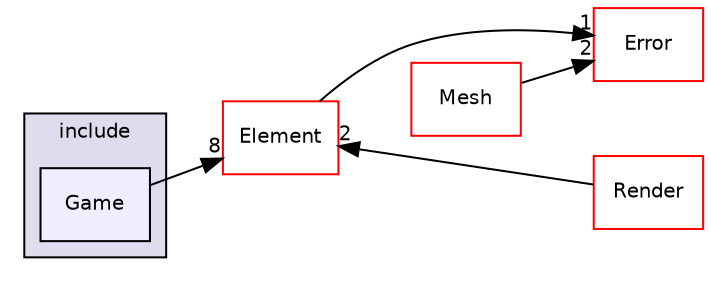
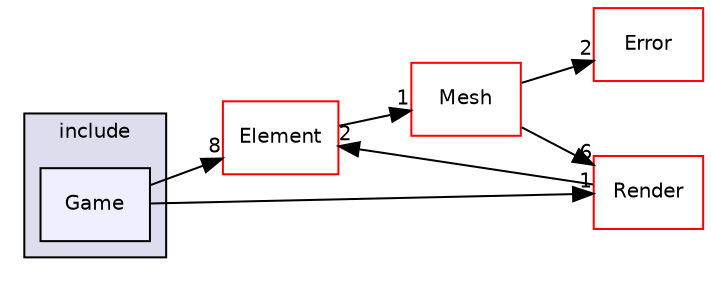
  digraph {
    compound=true
    rankdir=LR
    node [fillcolor=white fontname=Helvetica fontsize=10 shape=box style=filled color=red]
    edge [headlabel=1 labeldistance=1.5 labelfontname=Helvetica labelfontsize=10]
    n1 [fillcolor="#eeeeff" label=Game pencolor=black color=""]
    n2 [label=Element]
    n3 [label=Render]
    n4 [label=Mesh]
    n5 [label=Error]
    subgraph cluster_1 {
      bgcolor="#ddddee"
      fontname=Helvetica
      fontsize=10
      label=include
      pencolor=black
      n1
    }
    n1 -> n2 [headlabel=8]
-   n2 -> n5
+   n1 -> n3
+   n2 -> n4
    n3 -> n2 [headlabel=2]
+   n4 -> n3 [headlabel=6]
    n4 -> n5 [headlabel=2]
  }
